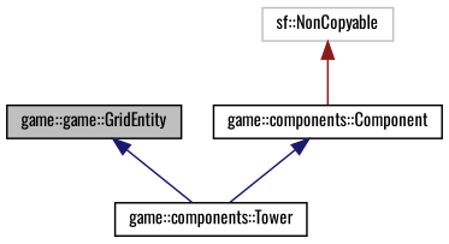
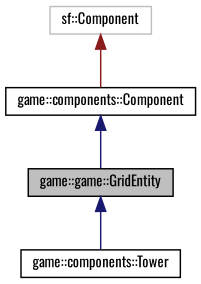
  digraph {
    fontname=Oswald
    node [color=black fillcolor=white fontname=Oswald fontsize=10 shape=record style=filled]
    edge [color=midnightblue dir=back fontname=Oswald fontsize=10 labelfontname=Helvetica labelfontsize=10 style=solid]
    n1 [fillcolor=grey75 fontcolor=black height=0.2 label="game::game::GridEntity" width=0.4]
    n2 [height=0.2 label="game::components::Tower" width=0.4]
    n3 [height=0.2 label="game::components::Component" width=0.4]
-   n4 [color=grey75 height=0.2 label="sf::NonCopyable" width=0.4]
+   n4 [color=grey75 height=0.2 label="sf::Component" width=0.4]
    n1 -> n2
-   n3 -> n2
+   n3 -> n1
    n4 -> n3 [color=firebrick4]
  }
